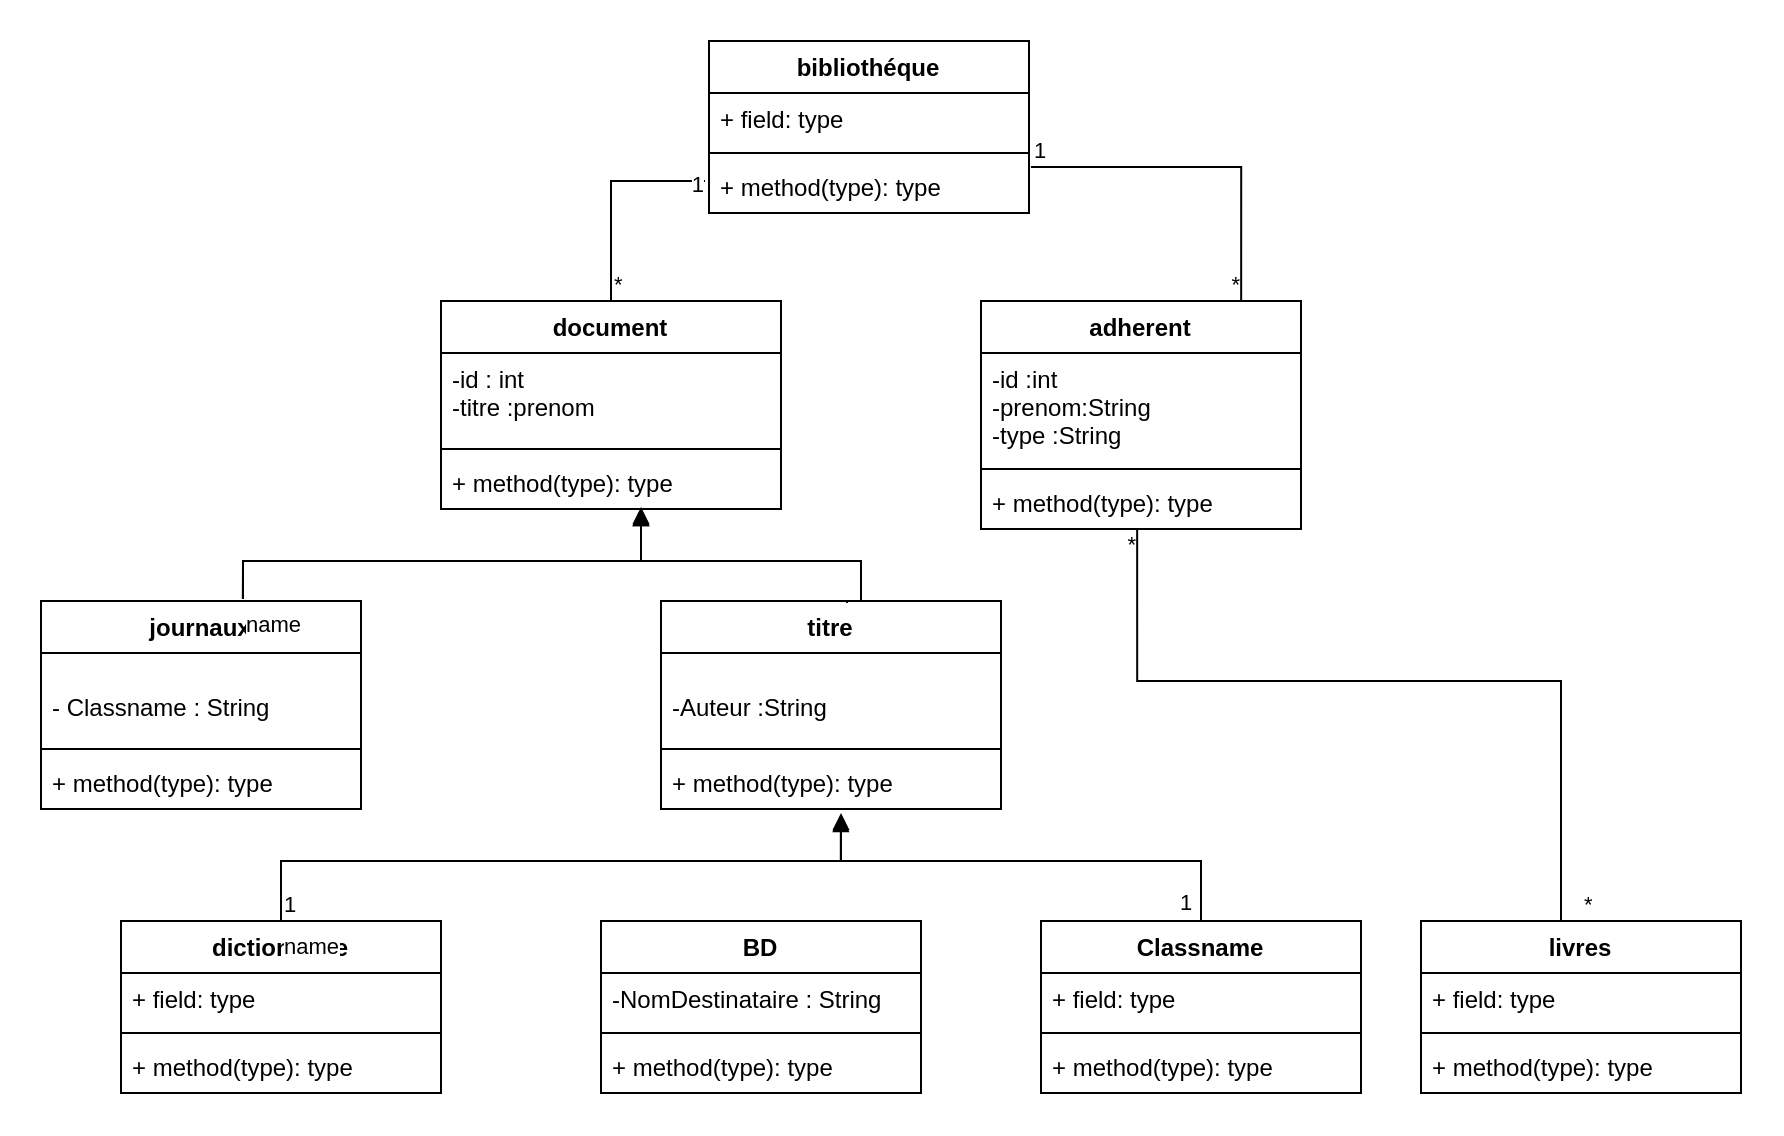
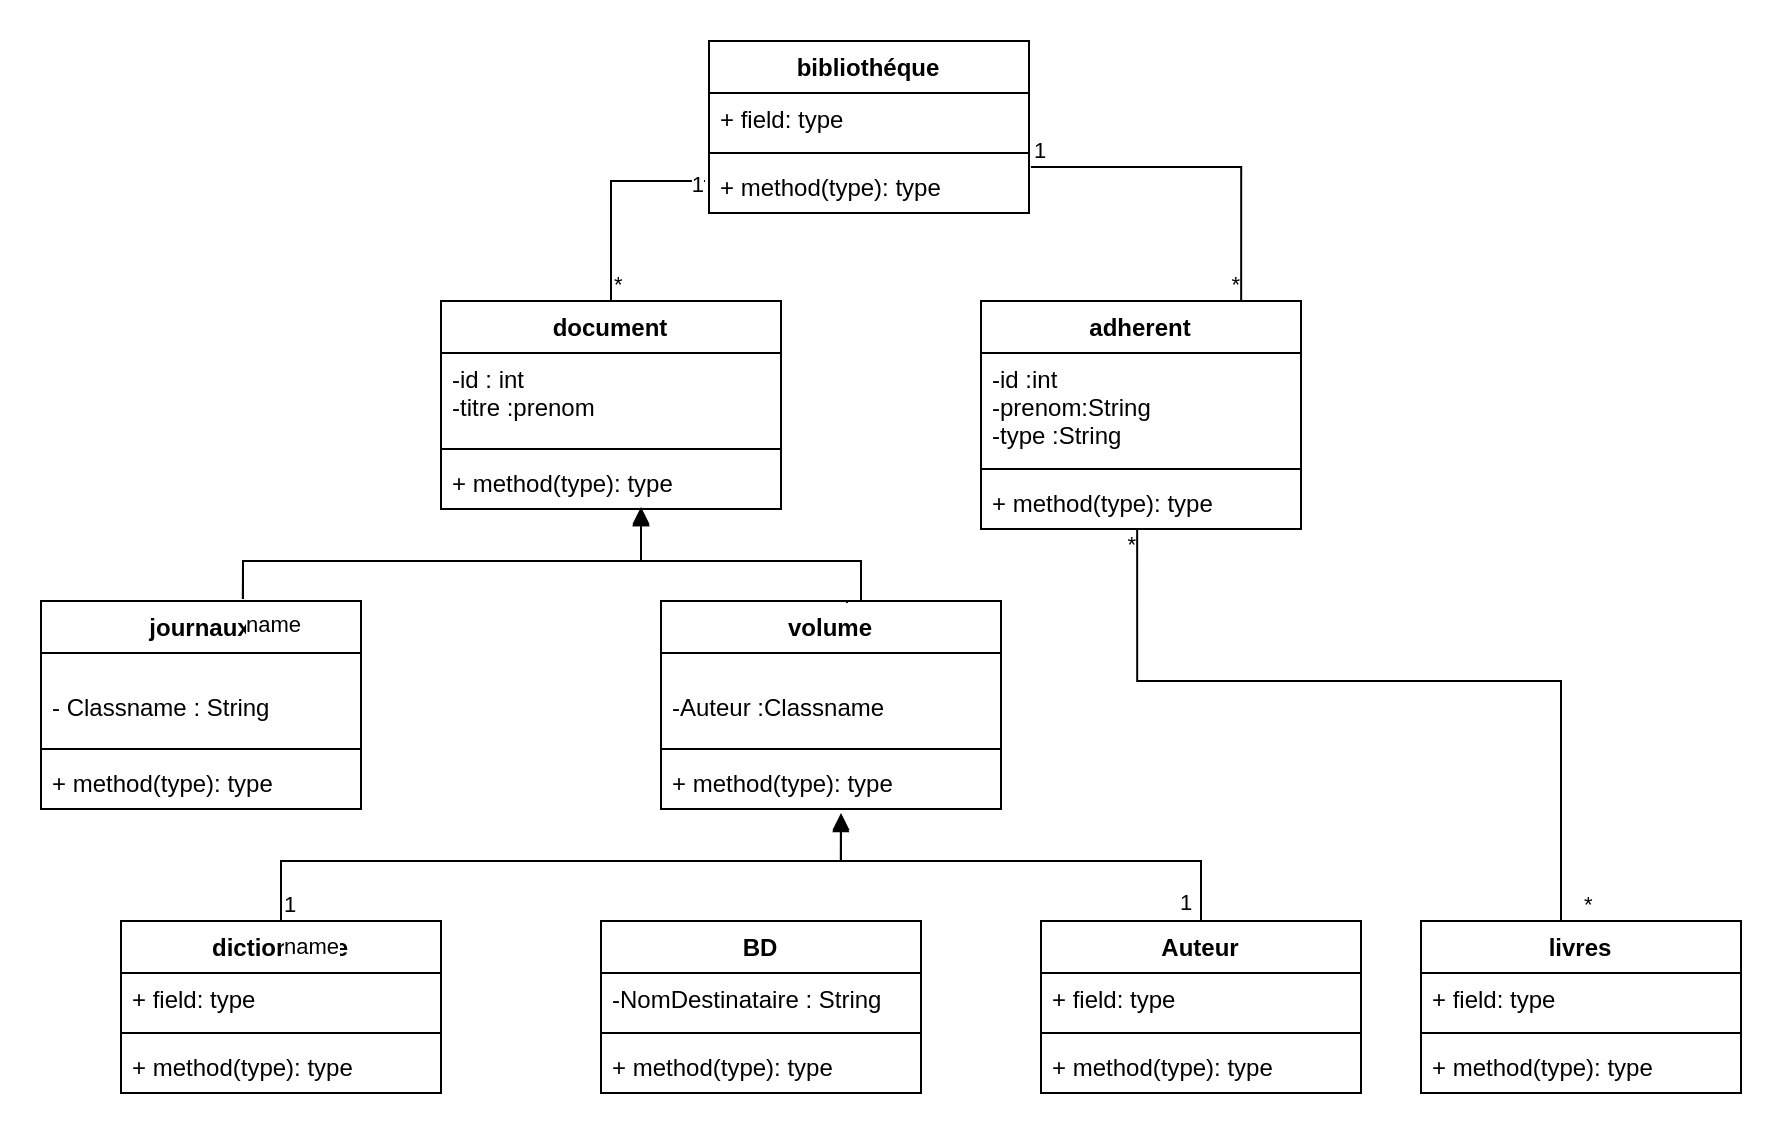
  <mxCell id="0" />
  <mxCell id="1" parent="0" />
  <mxCell id="2" value="adherent" style="swimlane;fontStyle=1;align=center;verticalAlign=top;childLayout=stackLayout;horizontal=1;startSize=26;horizontalStack=0;resizeParent=1;resizeParentMax=0;resizeLast=0;collapsible=1;marginBottom=0;" parent="1" vertex="1"><mxGeometry x="490" y="150" width="160" height="114" as="geometry" /></mxCell>
  <mxCell id="3" value="-id :int&#10;-prenom:String&#10;-type :String" style="text;strokeColor=none;fillColor=none;align=left;verticalAlign=top;spacingLeft=4;spacingRight=4;overflow=hidden;rotatable=0;points=[[0,0.5],[1,0.5]];portConstraint=eastwest;" parent="2" vertex="1"><mxGeometry y="26" width="160" height="54" as="geometry" /></mxCell>
  <mxCell id="4" value="" style="line;strokeWidth=1;fillColor=none;align=left;verticalAlign=middle;spacingTop=-1;spacingLeft=3;spacingRight=3;rotatable=0;labelPosition=right;points=[];portConstraint=eastwest;" parent="2" vertex="1"><mxGeometry y="80" width="160" height="8" as="geometry" /></mxCell>
  <mxCell id="5" value="+ method(type): type" style="text;strokeColor=none;fillColor=none;align=left;verticalAlign=top;spacingLeft=4;spacingRight=4;overflow=hidden;rotatable=0;points=[[0,0.5],[1,0.5]];portConstraint=eastwest;" parent="2" vertex="1"><mxGeometry y="88" width="160" height="26" as="geometry" /></mxCell>
  <mxCell id="6" value="document&#10;" style="swimlane;fontStyle=1;align=center;verticalAlign=top;childLayout=stackLayout;horizontal=1;startSize=26;horizontalStack=0;resizeParent=1;resizeParentMax=0;resizeLast=0;collapsible=1;marginBottom=0;" parent="1" vertex="1"><mxGeometry x="220" y="150" width="170" height="104" as="geometry" /></mxCell>
  <mxCell id="7" value="-id : int&#10;-titre :prenom" style="text;strokeColor=none;fillColor=none;align=left;verticalAlign=top;spacingLeft=4;spacingRight=4;overflow=hidden;rotatable=0;points=[[0,0.5],[1,0.5]];portConstraint=eastwest;" parent="6" vertex="1"><mxGeometry y="26" width="170" height="44" as="geometry" /></mxCell>
  <mxCell id="8" value="" style="line;strokeWidth=1;fillColor=none;align=left;verticalAlign=middle;spacingTop=-1;spacingLeft=3;spacingRight=3;rotatable=0;labelPosition=right;points=[];portConstraint=eastwest;" parent="6" vertex="1"><mxGeometry y="70" width="170" height="8" as="geometry" /></mxCell>
  <mxCell id="9" value="+ method(type): type" style="text;strokeColor=none;fillColor=none;align=left;verticalAlign=top;spacingLeft=4;spacingRight=4;overflow=hidden;rotatable=0;points=[[0,0.5],[1,0.5]];portConstraint=eastwest;" parent="6" vertex="1"><mxGeometry y="78" width="170" height="26" as="geometry" /></mxCell>
  <mxCell id="10" value="journaux" style="swimlane;fontStyle=1;align=center;verticalAlign=top;childLayout=stackLayout;horizontal=1;startSize=26;horizontalStack=0;resizeParent=1;resizeParentMax=0;resizeLast=0;collapsible=1;marginBottom=0;" parent="1" vertex="1"><mxGeometry y="300" width="160" height="104" as="geometry" x="20" /></mxCell>
  <mxCell id="11" value="&#10;- Classname : String" style="text;strokeColor=none;fillColor=none;align=left;verticalAlign=top;spacingLeft=4;spacingRight=4;overflow=hidden;rotatable=0;points=[[0,0.5],[1,0.5]];portConstraint=eastwest;" parent="10" vertex="1"><mxGeometry y="26" width="160" height="44" as="geometry" /></mxCell>
  <mxCell id="12" value="" style="line;strokeWidth=1;fillColor=none;align=left;verticalAlign=middle;spacingTop=-1;spacingLeft=3;spacingRight=3;rotatable=0;labelPosition=right;points=[];portConstraint=eastwest;" parent="10" vertex="1"><mxGeometry y="70" width="160" height="8" as="geometry" /></mxCell>
  <mxCell id="13" value="+ method(type): type" style="text;strokeColor=none;fillColor=none;align=left;verticalAlign=top;spacingLeft=4;spacingRight=4;overflow=hidden;rotatable=0;points=[[0,0.5],[1,0.5]];portConstraint=eastwest;" parent="10" vertex="1"><mxGeometry y="78" width="160" height="26" as="geometry" /></mxCell>
- <mxCell id="14" value="titre" style="swimlane;fontStyle=1;align=center;verticalAlign=top;childLayout=stackLayout;horizontal=1;startSize=26;horizontalStack=0;resizeParent=1;resizeParentMax=0;resizeLast=0;collapsible=1;marginBottom=0;" parent="1" vertex="1"><mxGeometry x="330" y="300" width="170" height="104" as="geometry" /></mxCell>
- <mxCell id="15" value="&#10;-Auteur :String" style="text;strokeColor=none;fillColor=none;align=left;verticalAlign=top;spacingLeft=4;spacingRight=4;overflow=hidden;rotatable=0;points=[[0,0.5],[1,0.5]];portConstraint=eastwest;" parent="14" vertex="1"><mxGeometry y="26" width="170" height="44" as="geometry" /></mxCell>
+ <mxCell id="14" value="volume" style="swimlane;fontStyle=1;align=center;verticalAlign=top;childLayout=stackLayout;horizontal=1;startSize=26;horizontalStack=0;resizeParent=1;resizeParentMax=0;resizeLast=0;collapsible=1;marginBottom=0;" parent="1" vertex="1"><mxGeometry x="330" y="300" width="170" height="104" as="geometry" /></mxCell>
+ <mxCell id="15" value="&#10;-Auteur :Classname" style="text;strokeColor=none;fillColor=none;align=left;verticalAlign=top;spacingLeft=4;spacingRight=4;overflow=hidden;rotatable=0;points=[[0,0.5],[1,0.5]];portConstraint=eastwest;" parent="14" vertex="1"><mxGeometry y="26" width="170" height="44" as="geometry" /></mxCell>
  <mxCell id="16" value="" style="line;strokeWidth=1;fillColor=none;align=left;verticalAlign=middle;spacingTop=-1;spacingLeft=3;spacingRight=3;rotatable=0;labelPosition=right;points=[];portConstraint=eastwest;" parent="14" vertex="1"><mxGeometry y="70" width="170" height="8" as="geometry" /></mxCell>
  <mxCell id="17" value="+ method(type): type" style="text;strokeColor=none;fillColor=none;align=left;verticalAlign=top;spacingLeft=4;spacingRight=4;overflow=hidden;rotatable=0;points=[[0,0.5],[1,0.5]];portConstraint=eastwest;" parent="14" vertex="1"><mxGeometry y="78" width="170" height="26" as="geometry" /></mxCell>
  <mxCell id="18" value="dictionnaire" style="swimlane;fontStyle=1;align=center;verticalAlign=top;childLayout=stackLayout;horizontal=1;startSize=26;horizontalStack=0;resizeParent=1;resizeParentMax=0;resizeLast=0;collapsible=1;marginBottom=0;" parent="1" vertex="1"><mxGeometry x="60" y="460" width="160" height="86" as="geometry" /></mxCell>
  <mxCell id="19" value="+ field: type" style="text;strokeColor=none;fillColor=none;align=left;verticalAlign=top;spacingLeft=4;spacingRight=4;overflow=hidden;rotatable=0;points=[[0,0.5],[1,0.5]];portConstraint=eastwest;" parent="18" vertex="1"><mxGeometry y="26" width="160" height="26" as="geometry" /></mxCell>
  <mxCell id="20" value="" style="line;strokeWidth=1;fillColor=none;align=left;verticalAlign=middle;spacingTop=-1;spacingLeft=3;spacingRight=3;rotatable=0;labelPosition=right;points=[];portConstraint=eastwest;" parent="18" vertex="1"><mxGeometry y="52" width="160" height="8" as="geometry" /></mxCell>
  <mxCell id="21" value="+ method(type): type" style="text;strokeColor=none;fillColor=none;align=left;verticalAlign=top;spacingLeft=4;spacingRight=4;overflow=hidden;rotatable=0;points=[[0,0.5],[1,0.5]];portConstraint=eastwest;" parent="18" vertex="1"><mxGeometry y="60" width="160" height="26" as="geometry" /></mxCell>
  <mxCell id="22" value="livres" style="swimlane;fontStyle=1;align=center;verticalAlign=top;childLayout=stackLayout;horizontal=1;startSize=26;horizontalStack=0;resizeParent=1;resizeParentMax=0;resizeLast=0;collapsible=1;marginBottom=0;" parent="1" vertex="1"><mxGeometry x="710" y="460" width="160" height="86" as="geometry" /></mxCell>
  <mxCell id="23" value="+ field: type" style="text;strokeColor=none;fillColor=none;align=left;verticalAlign=top;spacingLeft=4;spacingRight=4;overflow=hidden;rotatable=0;points=[[0,0.5],[1,0.5]];portConstraint=eastwest;" parent="22" vertex="1"><mxGeometry y="26" width="160" height="26" as="geometry" /></mxCell>
  <mxCell id="24" value="" style="line;strokeWidth=1;fillColor=none;align=left;verticalAlign=middle;spacingTop=-1;spacingLeft=3;spacingRight=3;rotatable=0;labelPosition=right;points=[];portConstraint=eastwest;" parent="22" vertex="1"><mxGeometry y="52" width="160" height="8" as="geometry" /></mxCell>
  <mxCell id="25" value="+ method(type): type" style="text;strokeColor=none;fillColor=none;align=left;verticalAlign=top;spacingLeft=4;spacingRight=4;overflow=hidden;rotatable=0;points=[[0,0.5],[1,0.5]];portConstraint=eastwest;" parent="22" vertex="1"><mxGeometry y="60" width="160" height="26" as="geometry" /></mxCell>
  <mxCell id="26" value="BD" style="swimlane;fontStyle=1;align=center;verticalAlign=top;childLayout=stackLayout;horizontal=1;startSize=26;horizontalStack=0;resizeParent=1;resizeParentMax=0;resizeLast=0;collapsible=1;marginBottom=0;" parent="1" vertex="1"><mxGeometry x="300" y="460" width="160" height="86" as="geometry" /></mxCell>
  <mxCell id="27" value="-NomDestinataire : String" style="text;strokeColor=none;fillColor=none;align=left;verticalAlign=top;spacingLeft=4;spacingRight=4;overflow=hidden;rotatable=0;points=[[0,0.5],[1,0.5]];portConstraint=eastwest;" parent="26" vertex="1"><mxGeometry y="26" width="160" height="26" as="geometry" /></mxCell>
  <mxCell id="28" value="" style="line;strokeWidth=1;fillColor=none;align=left;verticalAlign=middle;spacingTop=-1;spacingLeft=3;spacingRight=3;rotatable=0;labelPosition=right;points=[];portConstraint=eastwest;" parent="26" vertex="1"><mxGeometry y="52" width="160" height="8" as="geometry" /></mxCell>
  <mxCell id="29" value="+ method(type): type" style="text;strokeColor=none;fillColor=none;align=left;verticalAlign=top;spacingLeft=4;spacingRight=4;overflow=hidden;rotatable=0;points=[[0,0.5],[1,0.5]];portConstraint=eastwest;" parent="26" vertex="1"><mxGeometry y="60" width="160" height="26" as="geometry" /></mxCell>
  <mxCell id="30" value="name" style="endArrow=block;endFill=1;html=1;edgeStyle=orthogonalEdgeStyle;align=left;verticalAlign=top;rounded=0;exitX=0.631;exitY=-0.01;exitDx=0;exitDy=0;exitPerimeter=0;" parent="1" source="10" target="9" edge="1"><mxGeometry x="-1" relative="1" as="geometry"><mxPoint x="120" y="280" as="sourcePoint" /><mxPoint x="330" y="280" as="targetPoint" /><Array as="points"><mxPoint x="121" y="280" /><mxPoint x="320" y="280" /></Array></mxGeometry></mxCell>
  <mxCell id="31" value="name" style="endArrow=block;endFill=1;html=1;edgeStyle=orthogonalEdgeStyle;align=left;verticalAlign=top;rounded=0;entryX=0.529;entryY=1.115;entryDx=0;entryDy=0;entryPerimeter=0;" parent="1" target="17" edge="1" source="18"><mxGeometry x="-1" relative="1" as="geometry"><mxPoint x="260" y="440" as="sourcePoint" /><mxPoint x="420" y="420" as="targetPoint" /><Array as="points"><mxPoint x="140" y="430" /><mxPoint x="420" y="430" /></Array></mxGeometry></mxCell>
  <mxCell id="32" value="1" style="edgeLabel;resizable=0;html=1;align=left;verticalAlign=bottom;" parent="31" connectable="0" vertex="1"><mxGeometry x="-1" relative="1" as="geometry" /></mxCell>
  <mxCell id="33" value="name" style="endArrow=block;endFill=1;html=1;edgeStyle=orthogonalEdgeStyle;align=left;verticalAlign=top;rounded=0;exitX=0.631;exitY=-0.01;exitDx=0;exitDy=0;exitPerimeter=0;" parent="1" edge="1"><mxGeometry x="-1" relative="1" as="geometry"><mxPoint x="120.96" y="298.96" as="sourcePoint" /><mxPoint x="320" y="254" as="targetPoint" /><Array as="points"><mxPoint x="121" y="280" /><mxPoint x="320" y="280" /></Array></mxGeometry></mxCell>
  <mxCell id="34" value="name" style="endArrow=block;endFill=1;html=1;edgeStyle=orthogonalEdgeStyle;align=left;verticalAlign=top;rounded=0;exitX=0.5;exitY=0.116;exitDx=0;exitDy=0;exitPerimeter=0;" parent="1" edge="1"><mxGeometry x="-1" relative="1" as="geometry"><mxPoint x="600" y="465.976" as="sourcePoint" /><mxPoint x="420" y="406" as="targetPoint" /><Array as="points"><mxPoint x="600" y="430" /><mxPoint x="420" y="430" /></Array></mxGeometry></mxCell>
  <mxCell id="35" value="1" style="edgeLabel;resizable=0;html=1;align=left;verticalAlign=bottom;" parent="34" connectable="0" vertex="1"><mxGeometry x="-1" relative="1" as="geometry"><mxPoint x="-12" y="-7" as="offset" /></mxGeometry></mxCell>
  <mxCell id="36" value="" style="endArrow=none;html=1;edgeStyle=orthogonalEdgeStyle;rounded=0;entryX=0.488;entryY=1;entryDx=0;entryDy=0;entryPerimeter=0;exitX=0.5;exitY=0;exitDx=0;exitDy=0;" parent="1" source="22" target="5" edge="1"><mxGeometry relative="1" as="geometry"><mxPoint x="830" y="420" as="sourcePoint" /><mxPoint x="700" y="390" as="targetPoint" /><Array as="points"><mxPoint x="780" y="460" /><mxPoint x="780" y="340" /><mxPoint x="568" y="340" /></Array></mxGeometry></mxCell>
  <mxCell id="37" value="*" style="edgeLabel;resizable=0;html=1;align=left;verticalAlign=bottom;" parent="36" connectable="0" vertex="1"><mxGeometry x="-1" relative="1" as="geometry" /></mxCell>
  <mxCell id="38" value="*&lt;br&gt;" style="edgeLabel;resizable=0;html=1;align=right;verticalAlign=bottom;" parent="36" connectable="0" vertex="1"><mxGeometry x="1" relative="1" as="geometry"><mxPoint y="16" as="offset" /></mxGeometry></mxCell>
  <mxCell id="39" value="bibliothéque" style="swimlane;fontStyle=1;align=center;verticalAlign=top;childLayout=stackLayout;horizontal=1;startSize=26;horizontalStack=0;resizeParent=1;resizeParentMax=0;resizeLast=0;collapsible=1;marginBottom=0;" parent="1" vertex="1"><mxGeometry x="354" width="160" height="86" as="geometry" y="20" /></mxCell>
  <mxCell id="40" value="+ field: type" style="text;strokeColor=none;fillColor=none;align=left;verticalAlign=top;spacingLeft=4;spacingRight=4;overflow=hidden;rotatable=0;points=[[0,0.5],[1,0.5]];portConstraint=eastwest;" parent="39" vertex="1"><mxGeometry y="26" width="160" height="26" as="geometry" /></mxCell>
  <mxCell id="41" value="" style="line;strokeWidth=1;fillColor=none;align=left;verticalAlign=middle;spacingTop=-1;spacingLeft=3;spacingRight=3;rotatable=0;labelPosition=right;points=[];portConstraint=eastwest;" parent="39" vertex="1"><mxGeometry y="52" width="160" height="8" as="geometry" /></mxCell>
  <mxCell id="42" value="+ method(type): type" style="text;strokeColor=none;fillColor=none;align=left;verticalAlign=top;spacingLeft=4;spacingRight=4;overflow=hidden;rotatable=0;points=[[0,0.5],[1,0.5]];portConstraint=eastwest;" parent="39" vertex="1"><mxGeometry y="60" width="160" height="26" as="geometry" /></mxCell>
  <mxCell id="43" value="" style="endArrow=none;html=1;edgeStyle=orthogonalEdgeStyle;rounded=0;exitX=0.5;exitY=0;exitDx=0;exitDy=0;" parent="1" source="6" edge="1"><mxGeometry relative="1" as="geometry"><mxPoint x="420" y="190" as="sourcePoint" /><mxPoint x="352" y="90" as="targetPoint" /><Array as="points"><mxPoint x="305" y="90" /><mxPoint x="352" y="90" /></Array></mxGeometry></mxCell>
  <mxCell id="44" value="*" style="edgeLabel;resizable=0;html=1;align=left;verticalAlign=bottom;" parent="43" connectable="0" vertex="1"><mxGeometry x="-1" relative="1" as="geometry" /></mxCell>
  <mxCell id="45" value="1&lt;br&gt;" style="edgeLabel;resizable=0;html=1;align=right;verticalAlign=bottom;" parent="43" connectable="0" vertex="1"><mxGeometry x="1" relative="1" as="geometry"><mxPoint y="10" as="offset" /></mxGeometry></mxCell>
  <mxCell id="46" value="" style="endArrow=none;html=1;edgeStyle=orthogonalEdgeStyle;rounded=0;exitX=1.006;exitY=0.115;exitDx=0;exitDy=0;exitPerimeter=0;entryX=0.813;entryY=0;entryDx=0;entryDy=0;entryPerimeter=0;" parent="1" source="42" target="2" edge="1"><mxGeometry relative="1" as="geometry"><mxPoint x="540" y="120" as="sourcePoint" /><mxPoint x="700" y="120" as="targetPoint" /></mxGeometry></mxCell>
  <mxCell id="47" value="1&lt;br&gt;" style="edgeLabel;resizable=0;html=1;align=left;verticalAlign=bottom;" parent="46" connectable="0" vertex="1"><mxGeometry x="-1" relative="1" as="geometry" /></mxCell>
  <mxCell id="48" value="*&lt;br&gt;" style="edgeLabel;resizable=0;html=1;align=right;verticalAlign=bottom;" parent="46" connectable="0" vertex="1"><mxGeometry x="1" relative="1" as="geometry" /></mxCell>
- <mxCell id="49" value="Classname" style="swimlane;fontStyle=1;align=center;verticalAlign=top;childLayout=stackLayout;horizontal=1;startSize=26;horizontalStack=0;resizeParent=1;resizeParentMax=0;resizeLast=0;collapsible=1;marginBottom=0;" parent="1" vertex="1"><mxGeometry x="520" y="460" width="160" height="86" as="geometry" /></mxCell>
+ <mxCell id="49" value="Auteur" style="swimlane;fontStyle=1;align=center;verticalAlign=top;childLayout=stackLayout;horizontal=1;startSize=26;horizontalStack=0;resizeParent=1;resizeParentMax=0;resizeLast=0;collapsible=1;marginBottom=0;" parent="1" vertex="1"><mxGeometry x="520" y="460" width="160" height="86" as="geometry" /></mxCell>
  <mxCell id="50" value="+ field: type" style="text;strokeColor=none;fillColor=none;align=left;verticalAlign=top;spacingLeft=4;spacingRight=4;overflow=hidden;rotatable=0;points=[[0,0.5],[1,0.5]];portConstraint=eastwest;" parent="49" vertex="1"><mxGeometry y="26" width="160" height="26" as="geometry" /></mxCell>
  <mxCell id="51" value="" style="line;strokeWidth=1;fillColor=none;align=left;verticalAlign=middle;spacingTop=-1;spacingLeft=3;spacingRight=3;rotatable=0;labelPosition=right;points=[];portConstraint=eastwest;" parent="49" vertex="1"><mxGeometry y="52" width="160" height="8" as="geometry" /></mxCell>
  <mxCell id="52" value="+ method(type): type" style="text;strokeColor=none;fillColor=none;align=left;verticalAlign=top;spacingLeft=4;spacingRight=4;overflow=hidden;rotatable=0;points=[[0,0.5],[1,0.5]];portConstraint=eastwest;" parent="49" vertex="1"><mxGeometry y="60" width="160" height="26" as="geometry" /></mxCell>
  <mxCell id="53" value="" style="endArrow=block;endFill=1;html=1;edgeStyle=orthogonalEdgeStyle;align=left;verticalAlign=top;rounded=0;exitX=0.547;exitY=0.01;exitDx=0;exitDy=0;exitPerimeter=0;" edge="1" parent="1" source="14"><mxGeometry x="-0.827" y="-22" relative="1" as="geometry"><mxPoint x="429.96" y="293" as="sourcePoint" /><mxPoint x="320" y="253" as="targetPoint" /><Array as="points"><mxPoint x="423" y="300" /><mxPoint x="430" y="300" /><mxPoint x="430" y="280" /><mxPoint x="320" y="280" /></Array><mxPoint x="20" y="12" as="offset" /></mxGeometry></mxCell>
